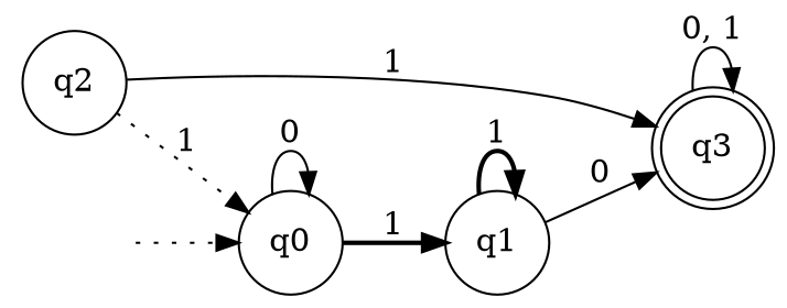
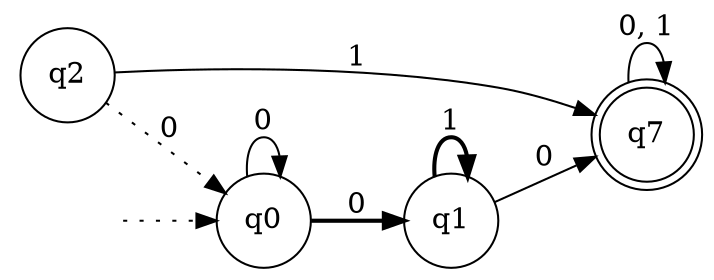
  digraph {
    rankdir=LR
    node [constraint=false shape=circle]
    edge [style=solid]
-   q3 [shape=doublecircle]
+   q3 [shape=doublecircle label=q7]
    q1
    q2
    q0
    "" [constraint=true shape=plaintext]
    q3 -> q3 [label="0, 1"]
    q1 -> q3 [label=0]
    q1 -> q1 [label=1 style=bold]
    q2 -> q3 [label=1]
-   q2 -> q0 [label=1 style=dotted]
-   q0 -> q1 [label=1 style=bold]
+   q2 -> q0 [label=0 style=dotted]
+   q0 -> q1 [label=0 style=bold]
    q0 -> q0 [label=0]
    "" -> q0 [style=dotted]
  }
